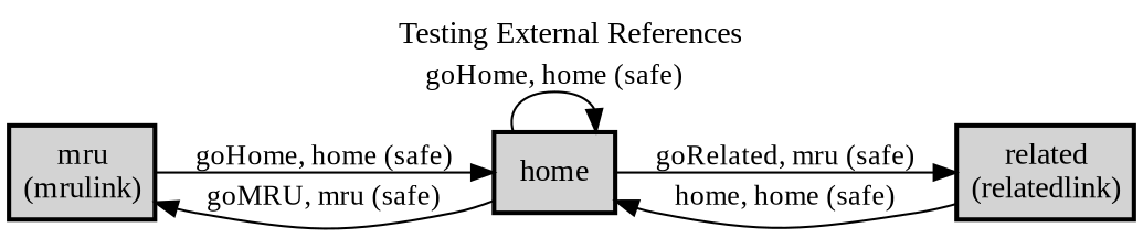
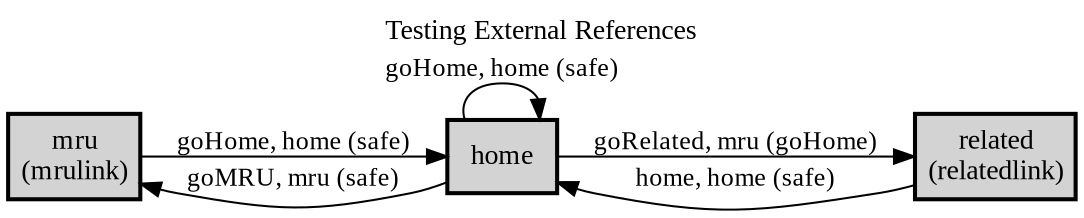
  digraph {
    fontname="Liberation Serif"
    label="Testing External References"
    labelloc=t
    rankdir=LR
    node [fillcolor=lightgray fontname="Liberation Serif" margin=0.02 shape=box style="bold,filled"]
    edge [fontname="Liberation Serif" fontsize=13]
    n1 [label=<<table cellspacing="0" cellpadding="5" border="0"><tr><td>mru<br />(mrulink)<br /></td></tr></table>>]
    home [margin=""]
    n3 [label=<<table cellspacing="0" cellpadding="5" border="0"><tr><td>related<br />(relatedlink)<br /></td></tr></table>>]
    n1 -> home [label="goHome, home (safe)"]
    home -> n1 [label="goMRU, mru (safe)"]
    home -> home [label="goHome, home (safe)"]
-   home -> n3 [label="goRelated, mru (safe)"]
+   home -> n3 [label="goRelated, mru (goHome)"]
    n3 -> home [label="home, home (safe)"]
  }
